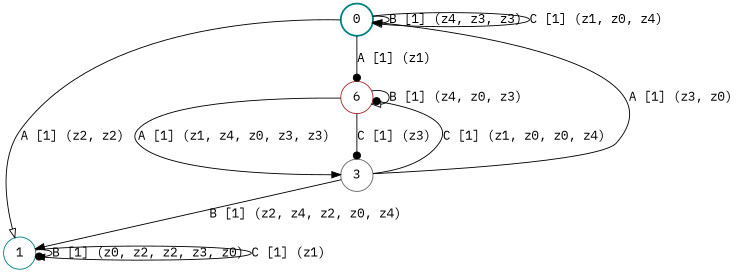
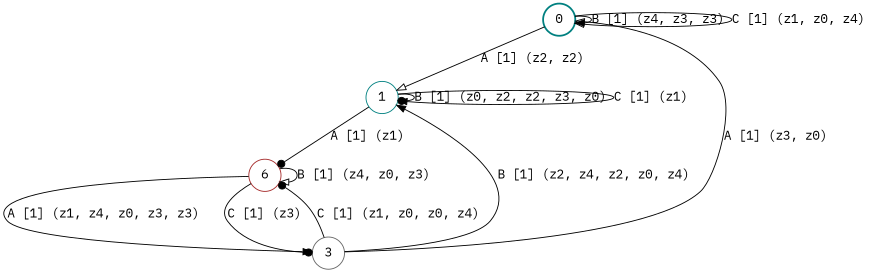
  digraph {
    fontname="IBM Plex Mono"
    node [color=teal fontname="IBM Plex Mono" shape=circle]
    edge [arrowhead=normal fontname="IBM Plex Mono"]
    0 [style=bold]
    1
    n3 [color=brown label=6]
    3 [color=gray40]
    0 -> 0 [label="B [1] (z4, z3, z3) "]
    0 -> 0 [arrowhead=onormal label="C [1] (z1, z0, z4) "]
    0 -> 1 [arrowhead=onormal label="A [1] (z2, z2) "]
    1 -> 1 [arrowhead=dot label="B [1] (z0, z2, z2, z3, z0) "]
    1 -> 1 [label="C [1] (z1) "]
-   0 -> n3 [arrowhead=dot label="A [1] (z1) "]
+   1 -> n3 [arrowhead=dot label="A [1] (z1) "]
    n3 -> n3 [arrowhead=onormal label="B [1] (z4, z0, z3) "]
    n3 -> 3 [label="A [1] (z1, z4, z0, z3, z3) "]
    n3 -> 3 [arrowhead=dot label="C [1] (z3) "]
    3 -> 0 [arrowhead=onormal label="A [1] (z3, z0) "]
    3 -> 1 [label="B [1] (z2, z4, z2, z0, z4) "]
    3 -> n3 [arrowhead=dot label="C [1] (z1, z0, z0, z4) "]
  }
